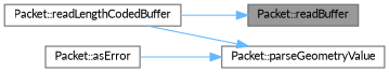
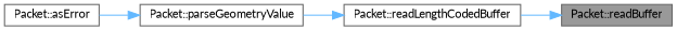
  digraph {
    fontname=Lato
    rankdir=RL
    node [color=grey40 fillcolor=white fontname=Lato fontsize=10 shape=box style=filled]
    edge [color=steelblue1 dir=back fontname=Lato fontsize=10 labelfontname=Helvetica labelfontsize=10 style=solid]
    n1 [color=gray40 fillcolor=grey60 fontcolor=black height=0.2 label="Packet::readBuffer" width=0.4]
    n2 [height=0.2 label="Packet::readLengthCodedBuffer" width=0.4]
    n3 [height=0.2 label="Packet::asError" width=0.4]
    n4 [height=0.2 label="Packet::parseGeometryValue" width=0.4]
    n1 -> n2
-   n4 -> n2
+   n2 -> n4
    n4 -> n3
  }
